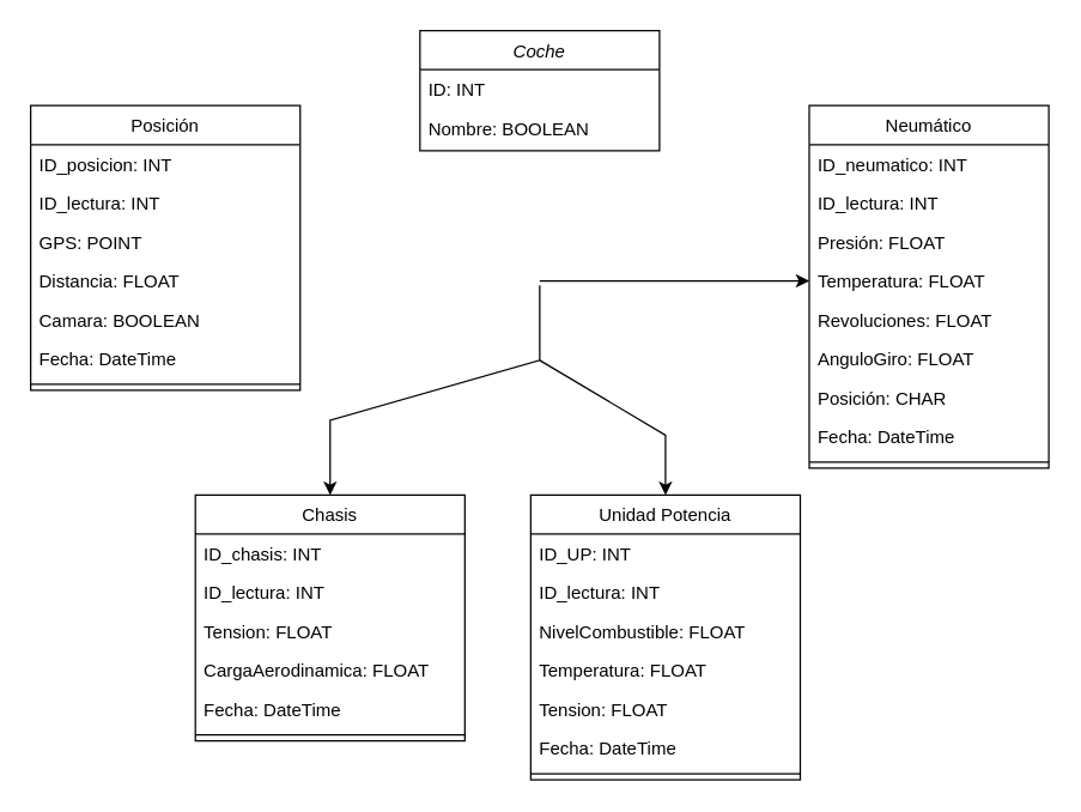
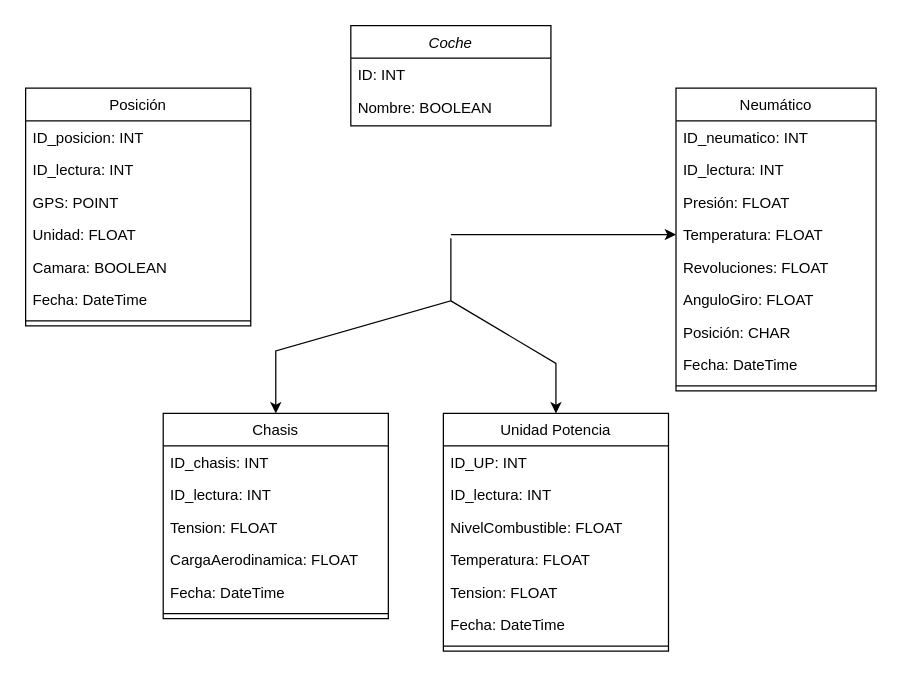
  <mxCell id="0" />
  <mxCell id="1" parent="0" />
  <mxCell id="2" value="Coche" style="swimlane;fontStyle=2;align=center;verticalAlign=top;childLayout=stackLayout;horizontal=1;startSize=26;horizontalStack=0;resizeParent=1;resizeLast=0;collapsible=1;marginBottom=0;rounded=0;shadow=0;strokeWidth=1;" vertex="1" parent="1"><mxGeometry x="280" y="20" width="160" height="80" as="geometry"><mxRectangle x="230" y="140" width="160" height="26" as="alternateBounds" /></mxGeometry></mxCell>
  <mxCell id="3" value="ID: INT" style="text;align=left;verticalAlign=top;spacingLeft=4;spacingRight=4;overflow=hidden;rotatable=0;points=[[0,0.5],[1,0.5]];portConstraint=eastwest;" vertex="1" parent="2"><mxGeometry y="26" width="160" height="26" as="geometry" /></mxCell>
  <mxCell id="4" value="Nombre: BOOLEAN" style="text;align=left;verticalAlign=top;spacingLeft=4;spacingRight=4;overflow=hidden;rotatable=0;points=[[0,0.5],[1,0.5]];portConstraint=eastwest;rounded=0;shadow=0;html=0;" vertex="1" parent="2"><mxGeometry y="52" width="160" height="26" as="geometry" /></mxCell>
  <mxCell id="5" value="Neumático" style="swimlane;fontStyle=0;align=center;verticalAlign=top;childLayout=stackLayout;horizontal=1;startSize=26;horizontalStack=0;resizeParent=1;resizeLast=0;collapsible=1;marginBottom=0;rounded=0;shadow=0;strokeWidth=1;" vertex="1" parent="1"><mxGeometry x="540" y="70" width="160" height="242" as="geometry"><mxRectangle x="340" y="380" width="170" height="26" as="alternateBounds" /></mxGeometry></mxCell>
  <mxCell id="6" value="ID_neumatico: INT&#10;" style="text;align=left;verticalAlign=top;spacingLeft=4;spacingRight=4;overflow=hidden;rotatable=0;points=[[0,0.5],[1,0.5]];portConstraint=eastwest;" vertex="1" parent="5"><mxGeometry y="26" width="160" height="26" as="geometry" /></mxCell>
  <mxCell id="7" value="ID_lectura: INT" style="text;align=left;verticalAlign=top;spacingLeft=4;spacingRight=4;overflow=hidden;rotatable=0;points=[[0,0.5],[1,0.5]];portConstraint=eastwest;rounded=0;shadow=0;html=0;" vertex="1" parent="5"><mxGeometry y="52" width="160" height="26" as="geometry" /></mxCell>
  <mxCell id="8" value="Presión: FLOAT" style="text;align=left;verticalAlign=top;spacingLeft=4;spacingRight=4;overflow=hidden;rotatable=0;points=[[0,0.5],[1,0.5]];portConstraint=eastwest;" vertex="1" parent="5"><mxGeometry y="78" width="160" height="26" as="geometry" /></mxCell>
  <mxCell id="9" value="Temperatura: FLOAT" style="text;align=left;verticalAlign=top;spacingLeft=4;spacingRight=4;overflow=hidden;rotatable=0;points=[[0,0.5],[1,0.5]];portConstraint=eastwest;" vertex="1" parent="5"><mxGeometry y="104" width="160" height="26" as="geometry" /></mxCell>
  <mxCell id="10" value="Revoluciones: FLOAT" style="text;align=left;verticalAlign=top;spacingLeft=4;spacingRight=4;overflow=hidden;rotatable=0;points=[[0,0.5],[1,0.5]];portConstraint=eastwest;" vertex="1" parent="5"><mxGeometry y="130" width="160" height="26" as="geometry" /></mxCell>
  <mxCell id="11" value="AnguloGiro: FLOAT" style="text;align=left;verticalAlign=top;spacingLeft=4;spacingRight=4;overflow=hidden;rotatable=0;points=[[0,0.5],[1,0.5]];portConstraint=eastwest;" vertex="1" parent="5"><mxGeometry y="156" width="160" height="26" as="geometry" /></mxCell>
  <mxCell id="12" value="Posición: CHAR" style="text;align=left;verticalAlign=top;spacingLeft=4;spacingRight=4;overflow=hidden;rotatable=0;points=[[0,0.5],[1,0.5]];portConstraint=eastwest;" vertex="1" parent="5"><mxGeometry y="182" width="160" height="26" as="geometry" /></mxCell>
  <mxCell id="13" value="Fecha: DateTime" style="text;align=left;verticalAlign=top;spacingLeft=4;spacingRight=4;overflow=hidden;rotatable=0;points=[[0,0.5],[1,0.5]];portConstraint=eastwest;rounded=0;shadow=0;html=0;" vertex="1" parent="5"><mxGeometry y="208" width="160" height="26" as="geometry" /></mxCell>
  <mxCell id="14" value="" style="line;html=1;strokeWidth=1;align=left;verticalAlign=middle;spacingTop=-1;spacingLeft=3;spacingRight=3;rotatable=0;labelPosition=right;points=[];portConstraint=eastwest;" vertex="1" parent="5"><mxGeometry y="234" width="160" height="8" as="geometry" /></mxCell>
  <mxCell id="15" value="Unidad Potencia" style="swimlane;fontStyle=0;align=center;verticalAlign=top;childLayout=stackLayout;horizontal=1;startSize=26;horizontalStack=0;resizeParent=1;resizeLast=0;collapsible=1;marginBottom=0;rounded=0;shadow=0;strokeWidth=1;" vertex="1" parent="1"><mxGeometry x="354" y="330" width="180" height="190" as="geometry"><mxRectangle x="340" y="380" width="170" height="26" as="alternateBounds" /></mxGeometry></mxCell>
  <mxCell id="16" value="ID_UP: INT&#10;" style="text;align=left;verticalAlign=top;spacingLeft=4;spacingRight=4;overflow=hidden;rotatable=0;points=[[0,0.5],[1,0.5]];portConstraint=eastwest;" vertex="1" parent="15"><mxGeometry y="26" width="180" height="26" as="geometry" /></mxCell>
  <mxCell id="17" value="ID_lectura: INT" style="text;align=left;verticalAlign=top;spacingLeft=4;spacingRight=4;overflow=hidden;rotatable=0;points=[[0,0.5],[1,0.5]];portConstraint=eastwest;rounded=0;shadow=0;html=0;" vertex="1" parent="15"><mxGeometry y="52" width="180" height="26" as="geometry" /></mxCell>
  <mxCell id="18" value="NivelCombustible: FLOAT" style="text;align=left;verticalAlign=top;spacingLeft=4;spacingRight=4;overflow=hidden;rotatable=0;points=[[0,0.5],[1,0.5]];portConstraint=eastwest;" vertex="1" parent="15"><mxGeometry y="78" width="180" height="26" as="geometry" /></mxCell>
  <mxCell id="19" value="Temperatura: FLOAT" style="text;align=left;verticalAlign=top;spacingLeft=4;spacingRight=4;overflow=hidden;rotatable=0;points=[[0,0.5],[1,0.5]];portConstraint=eastwest;" vertex="1" parent="15"><mxGeometry y="104" width="180" height="26" as="geometry" /></mxCell>
  <mxCell id="20" value="Tension: FLOAT" style="text;align=left;verticalAlign=top;spacingLeft=4;spacingRight=4;overflow=hidden;rotatable=0;points=[[0,0.5],[1,0.5]];portConstraint=eastwest;" vertex="1" parent="15"><mxGeometry y="130" width="180" height="26" as="geometry" /></mxCell>
  <mxCell id="21" value="Fecha: DateTime" style="text;align=left;verticalAlign=top;spacingLeft=4;spacingRight=4;overflow=hidden;rotatable=0;points=[[0,0.5],[1,0.5]];portConstraint=eastwest;rounded=0;shadow=0;html=0;" vertex="1" parent="15"><mxGeometry y="156" width="180" height="26" as="geometry" /></mxCell>
  <mxCell id="22" value="" style="line;html=1;strokeWidth=1;align=left;verticalAlign=middle;spacingTop=-1;spacingLeft=3;spacingRight=3;rotatable=0;labelPosition=right;points=[];portConstraint=eastwest;" vertex="1" parent="15"><mxGeometry y="182" width="180" height="8" as="geometry" /></mxCell>
  <mxCell id="23" value="Chasis" style="swimlane;fontStyle=0;align=center;verticalAlign=top;childLayout=stackLayout;horizontal=1;startSize=26;horizontalStack=0;resizeParent=1;resizeLast=0;collapsible=1;marginBottom=0;rounded=0;shadow=0;strokeWidth=1;" vertex="1" parent="1"><mxGeometry x="130" y="330" width="180" height="164" as="geometry"><mxRectangle x="340" y="380" width="170" height="26" as="alternateBounds" /></mxGeometry></mxCell>
  <mxCell id="24" value="ID_chasis: INT&#10;" style="text;align=left;verticalAlign=top;spacingLeft=4;spacingRight=4;overflow=hidden;rotatable=0;points=[[0,0.5],[1,0.5]];portConstraint=eastwest;" vertex="1" parent="23"><mxGeometry y="26" width="180" height="26" as="geometry" /></mxCell>
  <mxCell id="25" value="ID_lectura: INT" style="text;align=left;verticalAlign=top;spacingLeft=4;spacingRight=4;overflow=hidden;rotatable=0;points=[[0,0.5],[1,0.5]];portConstraint=eastwest;rounded=0;shadow=0;html=0;" vertex="1" parent="23"><mxGeometry y="52" width="180" height="26" as="geometry" /></mxCell>
  <mxCell id="26" value="Tension: FLOAT" style="text;align=left;verticalAlign=top;spacingLeft=4;spacingRight=4;overflow=hidden;rotatable=0;points=[[0,0.5],[1,0.5]];portConstraint=eastwest;" vertex="1" parent="23"><mxGeometry y="78" width="180" height="26" as="geometry" /></mxCell>
  <mxCell id="27" value="CargaAerodinamica: FLOAT" style="text;align=left;verticalAlign=top;spacingLeft=4;spacingRight=4;overflow=hidden;rotatable=0;points=[[0,0.5],[1,0.5]];portConstraint=eastwest;" vertex="1" parent="23"><mxGeometry y="104" width="180" height="26" as="geometry" /></mxCell>
  <mxCell id="28" value="Fecha: DateTime" style="text;align=left;verticalAlign=top;spacingLeft=4;spacingRight=4;overflow=hidden;rotatable=0;points=[[0,0.5],[1,0.5]];portConstraint=eastwest;rounded=0;shadow=0;html=0;" vertex="1" parent="23"><mxGeometry y="130" width="180" height="26" as="geometry" /></mxCell>
  <mxCell id="29" value="" style="line;html=1;strokeWidth=1;align=left;verticalAlign=middle;spacingTop=-1;spacingLeft=3;spacingRight=3;rotatable=0;labelPosition=right;points=[];portConstraint=eastwest;" vertex="1" parent="23"><mxGeometry y="156" width="180" height="8" as="geometry" /></mxCell>
  <mxCell id="30" value="Posición" style="swimlane;fontStyle=0;align=center;verticalAlign=top;childLayout=stackLayout;horizontal=1;startSize=26;horizontalStack=0;resizeParent=1;resizeLast=0;collapsible=1;marginBottom=0;rounded=0;shadow=0;strokeWidth=1;" vertex="1" parent="1"><mxGeometry x="20" y="70" width="180" height="190" as="geometry"><mxRectangle x="340" y="380" width="170" height="26" as="alternateBounds" /></mxGeometry></mxCell>
  <mxCell id="31" value="ID_posicion: INT&#10;" style="text;align=left;verticalAlign=top;spacingLeft=4;spacingRight=4;overflow=hidden;rotatable=0;points=[[0,0.5],[1,0.5]];portConstraint=eastwest;" vertex="1" parent="30"><mxGeometry y="26" width="180" height="26" as="geometry" /></mxCell>
  <mxCell id="32" value="ID_lectura: INT" style="text;align=left;verticalAlign=top;spacingLeft=4;spacingRight=4;overflow=hidden;rotatable=0;points=[[0,0.5],[1,0.5]];portConstraint=eastwest;rounded=0;shadow=0;html=0;" vertex="1" parent="30"><mxGeometry y="52" width="180" height="26" as="geometry" /></mxCell>
  <mxCell id="33" value="GPS: POINT" style="text;align=left;verticalAlign=top;spacingLeft=4;spacingRight=4;overflow=hidden;rotatable=0;points=[[0,0.5],[1,0.5]];portConstraint=eastwest;" vertex="1" parent="30"><mxGeometry y="78" width="180" height="26" as="geometry" /></mxCell>
- <mxCell id="34" value="Distancia: FLOAT" style="text;align=left;verticalAlign=top;spacingLeft=4;spacingRight=4;overflow=hidden;rotatable=0;points=[[0,0.5],[1,0.5]];portConstraint=eastwest;" vertex="1" parent="30"><mxGeometry y="104" width="180" height="26" as="geometry" /></mxCell>
+ <mxCell id="34" value="Unidad: FLOAT" style="text;align=left;verticalAlign=top;spacingLeft=4;spacingRight=4;overflow=hidden;rotatable=0;points=[[0,0.5],[1,0.5]];portConstraint=eastwest;" vertex="1" parent="30"><mxGeometry y="104" width="180" height="26" as="geometry" /></mxCell>
  <mxCell id="35" value="Camara: BOOLEAN" style="text;align=left;verticalAlign=top;spacingLeft=4;spacingRight=4;overflow=hidden;rotatable=0;points=[[0,0.5],[1,0.5]];portConstraint=eastwest;" vertex="1" parent="30"><mxGeometry y="130" width="180" height="26" as="geometry" /></mxCell>
  <mxCell id="36" value="Fecha: DateTime" style="text;align=left;verticalAlign=top;spacingLeft=4;spacingRight=4;overflow=hidden;rotatable=0;points=[[0,0.5],[1,0.5]];portConstraint=eastwest;rounded=0;shadow=0;html=0;" vertex="1" parent="30"><mxGeometry y="156" width="180" height="26" as="geometry" /></mxCell>
  <mxCell id="37" value="" style="line;html=1;strokeWidth=1;align=left;verticalAlign=middle;spacingTop=-1;spacingLeft=3;spacingRight=3;rotatable=0;labelPosition=right;points=[];portConstraint=eastwest;" vertex="1" parent="30"><mxGeometry y="182" width="180" height="8" as="geometry" /></mxCell>
  <mxCell id="38" value="" style="endArrow=classic;html=1;rounded=0;entryX=0;entryY=0.5;entryDx=0;entryDy=0;" edge="1" parent="1" target="9"><mxGeometry width="50" height="50" relative="1" as="geometry"><mxPoint x="360" y="187" as="sourcePoint" /><mxPoint x="210" y="197" as="targetPoint" /><Array as="points" /></mxGeometry></mxCell>
  <mxCell id="39" value="" style="endArrow=classic;html=1;rounded=0;entryX=0.5;entryY=0;entryDx=0;entryDy=0;" edge="1" parent="1" target="23"><mxGeometry width="50" height="50" relative="1" as="geometry"><mxPoint x="360" y="190" as="sourcePoint" /><mxPoint x="280" y="270" as="targetPoint" /><Array as="points"><mxPoint x="360" y="240" /><mxPoint x="220" y="280" /></Array></mxGeometry></mxCell>
  <mxCell id="40" value="" style="endArrow=classic;html=1;rounded=0;entryX=0.5;entryY=0;entryDx=0;entryDy=0;" edge="1" parent="1" target="15"><mxGeometry width="50" height="50" relative="1" as="geometry"><mxPoint x="360" y="240" as="sourcePoint" /><mxPoint x="230" y="340" as="targetPoint" /><Array as="points"><mxPoint x="360" y="240" /><mxPoint x="444" y="290" /></Array></mxGeometry></mxCell>
